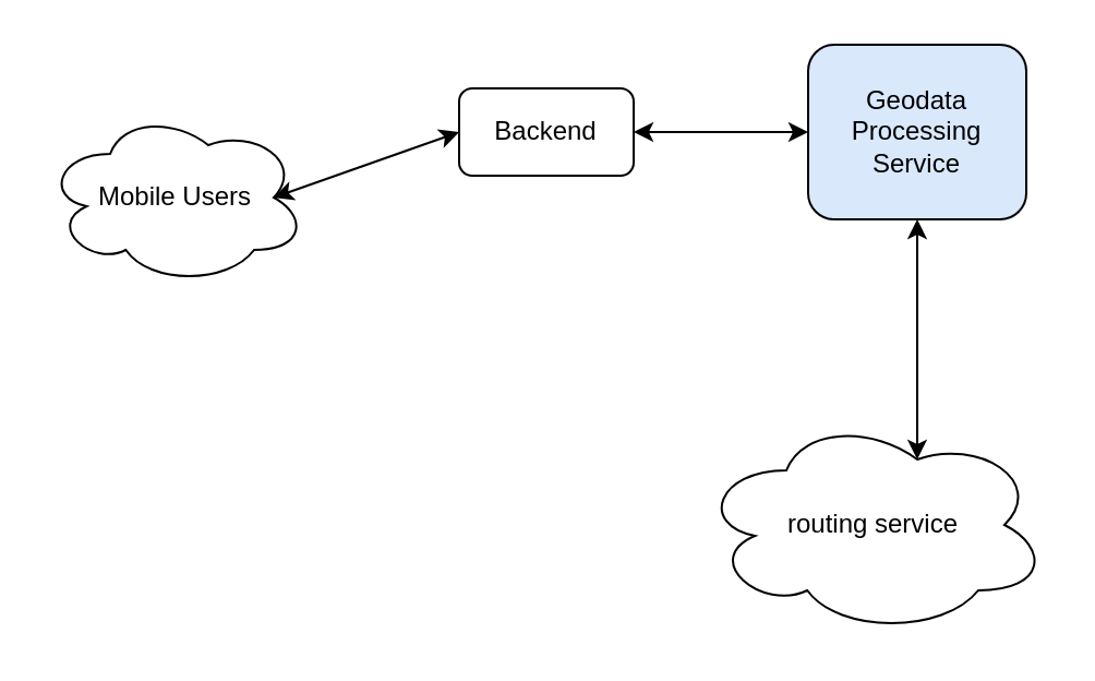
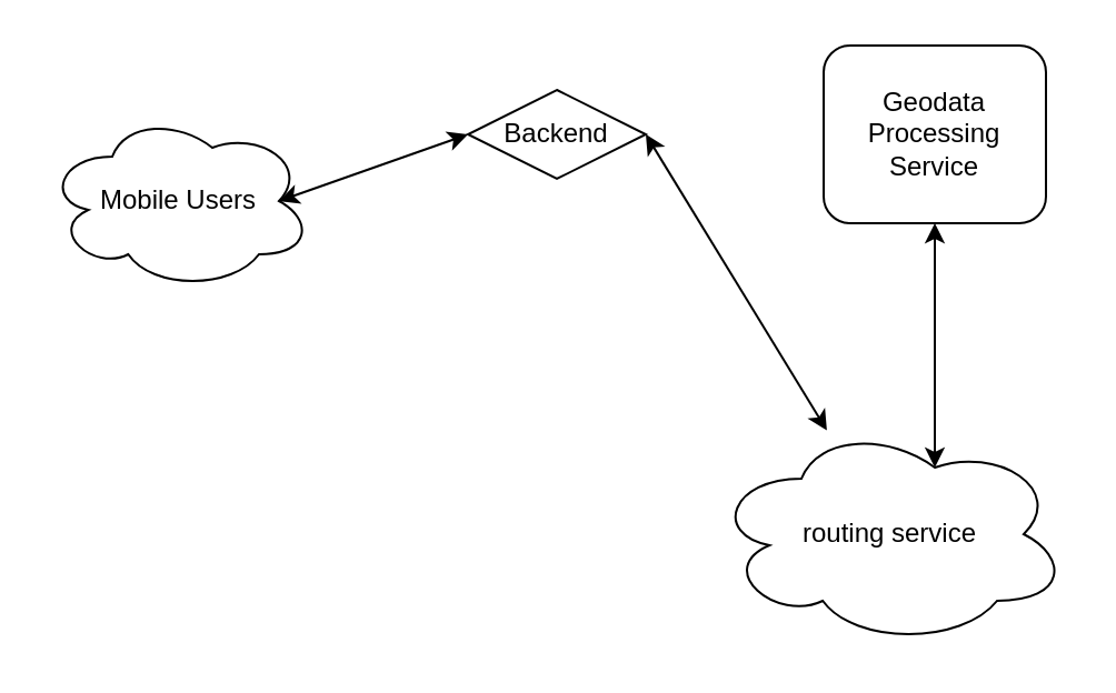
  <mxCell id="0" />
  <mxCell id="1" parent="0" />
- <mxCell id="2" value="Backend" style="rounded=1;whiteSpace=wrap;html=1;" vertex="1" parent="1"><mxGeometry x="210" y="40" width="80" height="40" as="geometry" /></mxCell>
+ <mxCell id="2" value="Backend" style="rhombus;whiteSpace=wrap;html=1;" vertex="1" parent="1"><mxGeometry x="210" y="40" width="80" height="40" as="geometry" /></mxCell>
  <mxCell id="3" value="Mobile Users" style="ellipse;shape=cloud;whiteSpace=wrap;html=1;" vertex="1" parent="1"><mxGeometry x="20" y="50" width="120" height="80" as="geometry" /></mxCell>
- <mxCell id="4" value="Geodata Processing Service" style="rounded=1;whiteSpace=wrap;html=1;fillColor=#dae8fc;" vertex="1" parent="1"><mxGeometry x="370" y="20" width="100" height="80" as="geometry" /></mxCell>
- <mxCell id="5" value="" style="endArrow=classic;startArrow=classic;html=1;exitX=1;exitY=0.5;exitDx=0;exitDy=0;entryX=0;entryY=0.5;entryDx=0;entryDy=0;" edge="1" parent="1" source="2" target="4"><mxGeometry width="50" height="50" relative="1" as="geometry"><mxPoint x="320" y="180" as="sourcePoint" /><mxPoint x="370" y="130" as="targetPoint" /></mxGeometry></mxCell>
+ <mxCell id="4" value="Geodata Processing Service" style="rounded=1;whiteSpace=wrap;html=1;" vertex="1" parent="1"><mxGeometry x="370" y="20" width="100" height="80" as="geometry" /></mxCell>
+ <mxCell id="5" value="" style="endArrow=classic;startArrow=classic;html=1;exitX=1;exitY=0.5;exitDx=0;exitDy=0;" edge="1" parent="1" source="2" target="7"><mxGeometry width="50" height="50" relative="1" as="geometry"><mxPoint x="320" y="180" as="sourcePoint" /><mxPoint x="370" y="130" as="targetPoint" /></mxGeometry></mxCell>
  <mxCell id="6" value="" style="endArrow=classic;startArrow=classic;html=1;exitX=0.875;exitY=0.5;exitDx=0;exitDy=0;exitPerimeter=0;entryX=0;entryY=0.5;entryDx=0;entryDy=0;" edge="1" parent="1" source="3" target="2"><mxGeometry width="50" height="50" relative="1" as="geometry"><mxPoint x="350" y="490" as="sourcePoint" /><mxPoint x="400" y="440" as="targetPoint" /></mxGeometry></mxCell>
  <mxCell id="7" value="&lt;div&gt;routing service&lt;/div&gt;" style="ellipse;shape=cloud;whiteSpace=wrap;html=1;" vertex="1" parent="1"><mxGeometry x="320" y="190" width="160" height="100" as="geometry" /></mxCell>
  <mxCell id="8" value="" style="endArrow=classic;startArrow=classic;html=1;entryX=0.625;entryY=0.2;entryDx=0;entryDy=0;entryPerimeter=0;" edge="1" parent="1" source="4" target="7"><mxGeometry width="50" height="50" relative="1" as="geometry"><mxPoint x="350" y="490" as="sourcePoint" /><mxPoint x="400" y="440" as="targetPoint" /></mxGeometry></mxCell>
